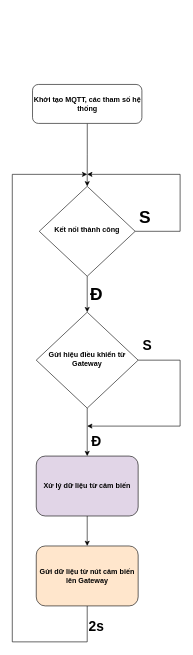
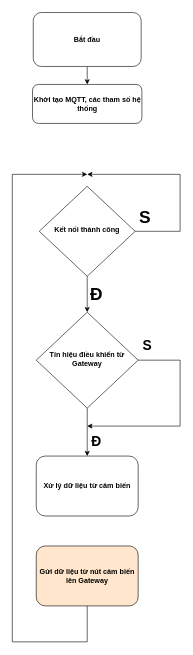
  <mxCell id="0" />
  <mxCell id="1" parent="0" />
+ <mxCell id="2" value="" style="edgeStyle=orthogonalEdgeStyle;rounded=0;orthogonalLoop=1;jettySize=auto;html=1;fontStyle=1" edge="1" parent="1" source="3" target="14"><mxGeometry relative="1" as="geometry" /></mxCell>
+ <mxCell id="3" value="Bắt đầu" style="rounded=1;whiteSpace=wrap;html=1;fontSize=12;glass=0;strokeWidth=1;shadow=0;fontStyle=1" parent="1" vertex="1"><mxGeometry x="55" y="20" width="180" height="90" as="geometry" /></mxCell>
  <mxCell id="4" value="" style="edgeStyle=orthogonalEdgeStyle;rounded=0;orthogonalLoop=1;jettySize=auto;html=1;fontSize=29;fontStyle=1" edge="1" parent="1" source="6" target="12"><mxGeometry relative="1" as="geometry" /></mxCell>
  <mxCell id="5" style="edgeStyle=orthogonalEdgeStyle;rounded=0;orthogonalLoop=1;jettySize=auto;html=1;fontSize=23;fontStyle=1" edge="1" parent="1" source="6"><mxGeometry relative="1" as="geometry"><mxPoint x="145" y="710" as="targetPoint" /><Array as="points"><mxPoint x="300" y="600" /></Array></mxGeometry></mxCell>
- <mxCell id="6" value="Gửi hiệu điều khiển từ Gateway" style="rhombus;whiteSpace=wrap;html=1;shadow=0;fontFamily=Helvetica;fontSize=12;align=center;strokeWidth=1;spacing=6;spacingTop=-4;fontStyle=1" parent="1" vertex="1"><mxGeometry x="60" y="520" width="170" height="160" as="geometry" /></mxCell>
+ <mxCell id="6" value="Tín hiệu điều khiển từ Gateway" style="rhombus;whiteSpace=wrap;html=1;shadow=0;fontFamily=Helvetica;fontSize=12;align=center;strokeWidth=1;spacing=6;spacingTop=-4;fontStyle=1" parent="1" vertex="1"><mxGeometry x="60" y="520" width="170" height="160" as="geometry" /></mxCell>
  <mxCell id="7" value="" style="edgeStyle=orthogonalEdgeStyle;rounded=0;orthogonalLoop=1;jettySize=auto;html=1;fontStyle=1" edge="1" parent="1" source="10" target="6"><mxGeometry relative="1" as="geometry" /></mxCell>
  <mxCell id="8" style="edgeStyle=orthogonalEdgeStyle;rounded=0;orthogonalLoop=1;jettySize=auto;html=1;fontStyle=1" edge="1" parent="1" source="10"><mxGeometry relative="1" as="geometry"><mxPoint x="145" y="290" as="targetPoint" /><Array as="points"><mxPoint x="300" y="385" /><mxPoint x="300" y="290" /></Array></mxGeometry></mxCell>
  <mxCell id="9" value="S" style="edgeLabel;html=1;align=center;verticalAlign=middle;resizable=0;points=[];fontSize=29;fontStyle=1" vertex="1" connectable="0" parent="8"><mxGeometry x="-0.674" y="-2" relative="1" as="geometry"><mxPoint x="-38" y="-27" as="offset" /></mxGeometry></mxCell>
  <mxCell id="10" value="Kết nối thành công" style="rhombus;whiteSpace=wrap;html=1;shadow=0;fontFamily=Helvetica;fontSize=12;align=center;strokeWidth=1;spacing=6;spacingTop=-4;fontStyle=1" parent="1" vertex="1"><mxGeometry x="65" y="310" width="160" height="150" as="geometry" /></mxCell>
- <mxCell id="11" value="" style="edgeStyle=orthogonalEdgeStyle;rounded=0;orthogonalLoop=1;jettySize=auto;html=1;fontSize=29;fontStyle=1" edge="1" parent="1" source="12" target="16"><mxGeometry relative="1" as="geometry" /></mxCell>
- <mxCell id="12" value="Xử lý dữ liệu từ cảm biến" style="rounded=1;whiteSpace=wrap;html=1;fontSize=12;glass=0;strokeWidth=1;shadow=0;fontStyle=1;fillColor=#e1d5e7;" parent="1" vertex="1"><mxGeometry x="60" y="760" width="170" height="100" as="geometry" /></mxCell>
- <mxCell id="13" value="" style="edgeStyle=orthogonalEdgeStyle;rounded=0;orthogonalLoop=1;jettySize=auto;html=1;fontStyle=1" edge="1" parent="1" source="14" target="10"><mxGeometry relative="1" as="geometry" /></mxCell>
+ <mxCell id="12" value="Xử lý dữ liệu từ cảm biến" style="rounded=1;whiteSpace=wrap;html=1;fontSize=12;glass=0;strokeWidth=1;shadow=0;fontStyle=1" parent="1" vertex="1"><mxGeometry x="60" y="760" width="170" height="100" as="geometry" /></mxCell>
  <mxCell id="14" value="Khởi tạo MQTT, các tham số hệ thống" style="rounded=1;whiteSpace=wrap;html=1;fontStyle=1" vertex="1" parent="1"><mxGeometry x="53.75" y="140" width="182.5" height="65" as="geometry" /></mxCell>
  <mxCell id="15" style="edgeStyle=orthogonalEdgeStyle;rounded=0;orthogonalLoop=1;jettySize=auto;html=1;fontSize=29;fontStyle=1" edge="1" parent="1" source="16"><mxGeometry relative="1" as="geometry"><mxPoint x="145" y="290" as="targetPoint" /><Array as="points"><mxPoint x="145" y="1070" /><mxPoint x="20" y="1070" /><mxPoint x="20" y="290" /></Array></mxGeometry></mxCell>
  <mxCell id="16" value="Gửi dữ liệu từ nút cảm biến lên Gateway" style="rounded=1;whiteSpace=wrap;html=1;fontSize=12;glass=0;strokeWidth=1;shadow=0;fontStyle=1;fillColor=#ffe6cc;" vertex="1" parent="1"><mxGeometry x="60" y="910" width="170" height="100" as="geometry" /></mxCell>
  <mxCell id="17" value="Đ" style="text;html=1;align=center;verticalAlign=middle;resizable=0;points=[];autosize=1;strokeColor=none;fontSize=29;spacingTop=0;spacingRight=1;fontStyle=1" vertex="1" parent="1"><mxGeometry x="140" y="470" width="40" height="40" as="geometry" /></mxCell>
- <mxCell id="18" value="2s" style="text;html=1;align=center;verticalAlign=middle;resizable=0;points=[];autosize=1;strokeColor=none;fontSize=23;fontStyle=1" vertex="1" parent="1"><mxGeometry x="140" y="1030" width="40" height="30" as="geometry" /></mxCell>
  <mxCell id="19" value="Đ" style="text;html=1;align=center;verticalAlign=middle;resizable=0;points=[];autosize=1;strokeColor=none;fontSize=23;fontStyle=1" vertex="1" parent="1"><mxGeometry x="145" y="720" width="30" height="30" as="geometry" /></mxCell>
  <mxCell id="20" value="S" style="text;html=1;align=center;verticalAlign=middle;resizable=0;points=[];autosize=1;strokeColor=none;fontSize=23;fontStyle=1" vertex="1" parent="1"><mxGeometry x="230" y="560" width="30" height="30" as="geometry" /></mxCell>
